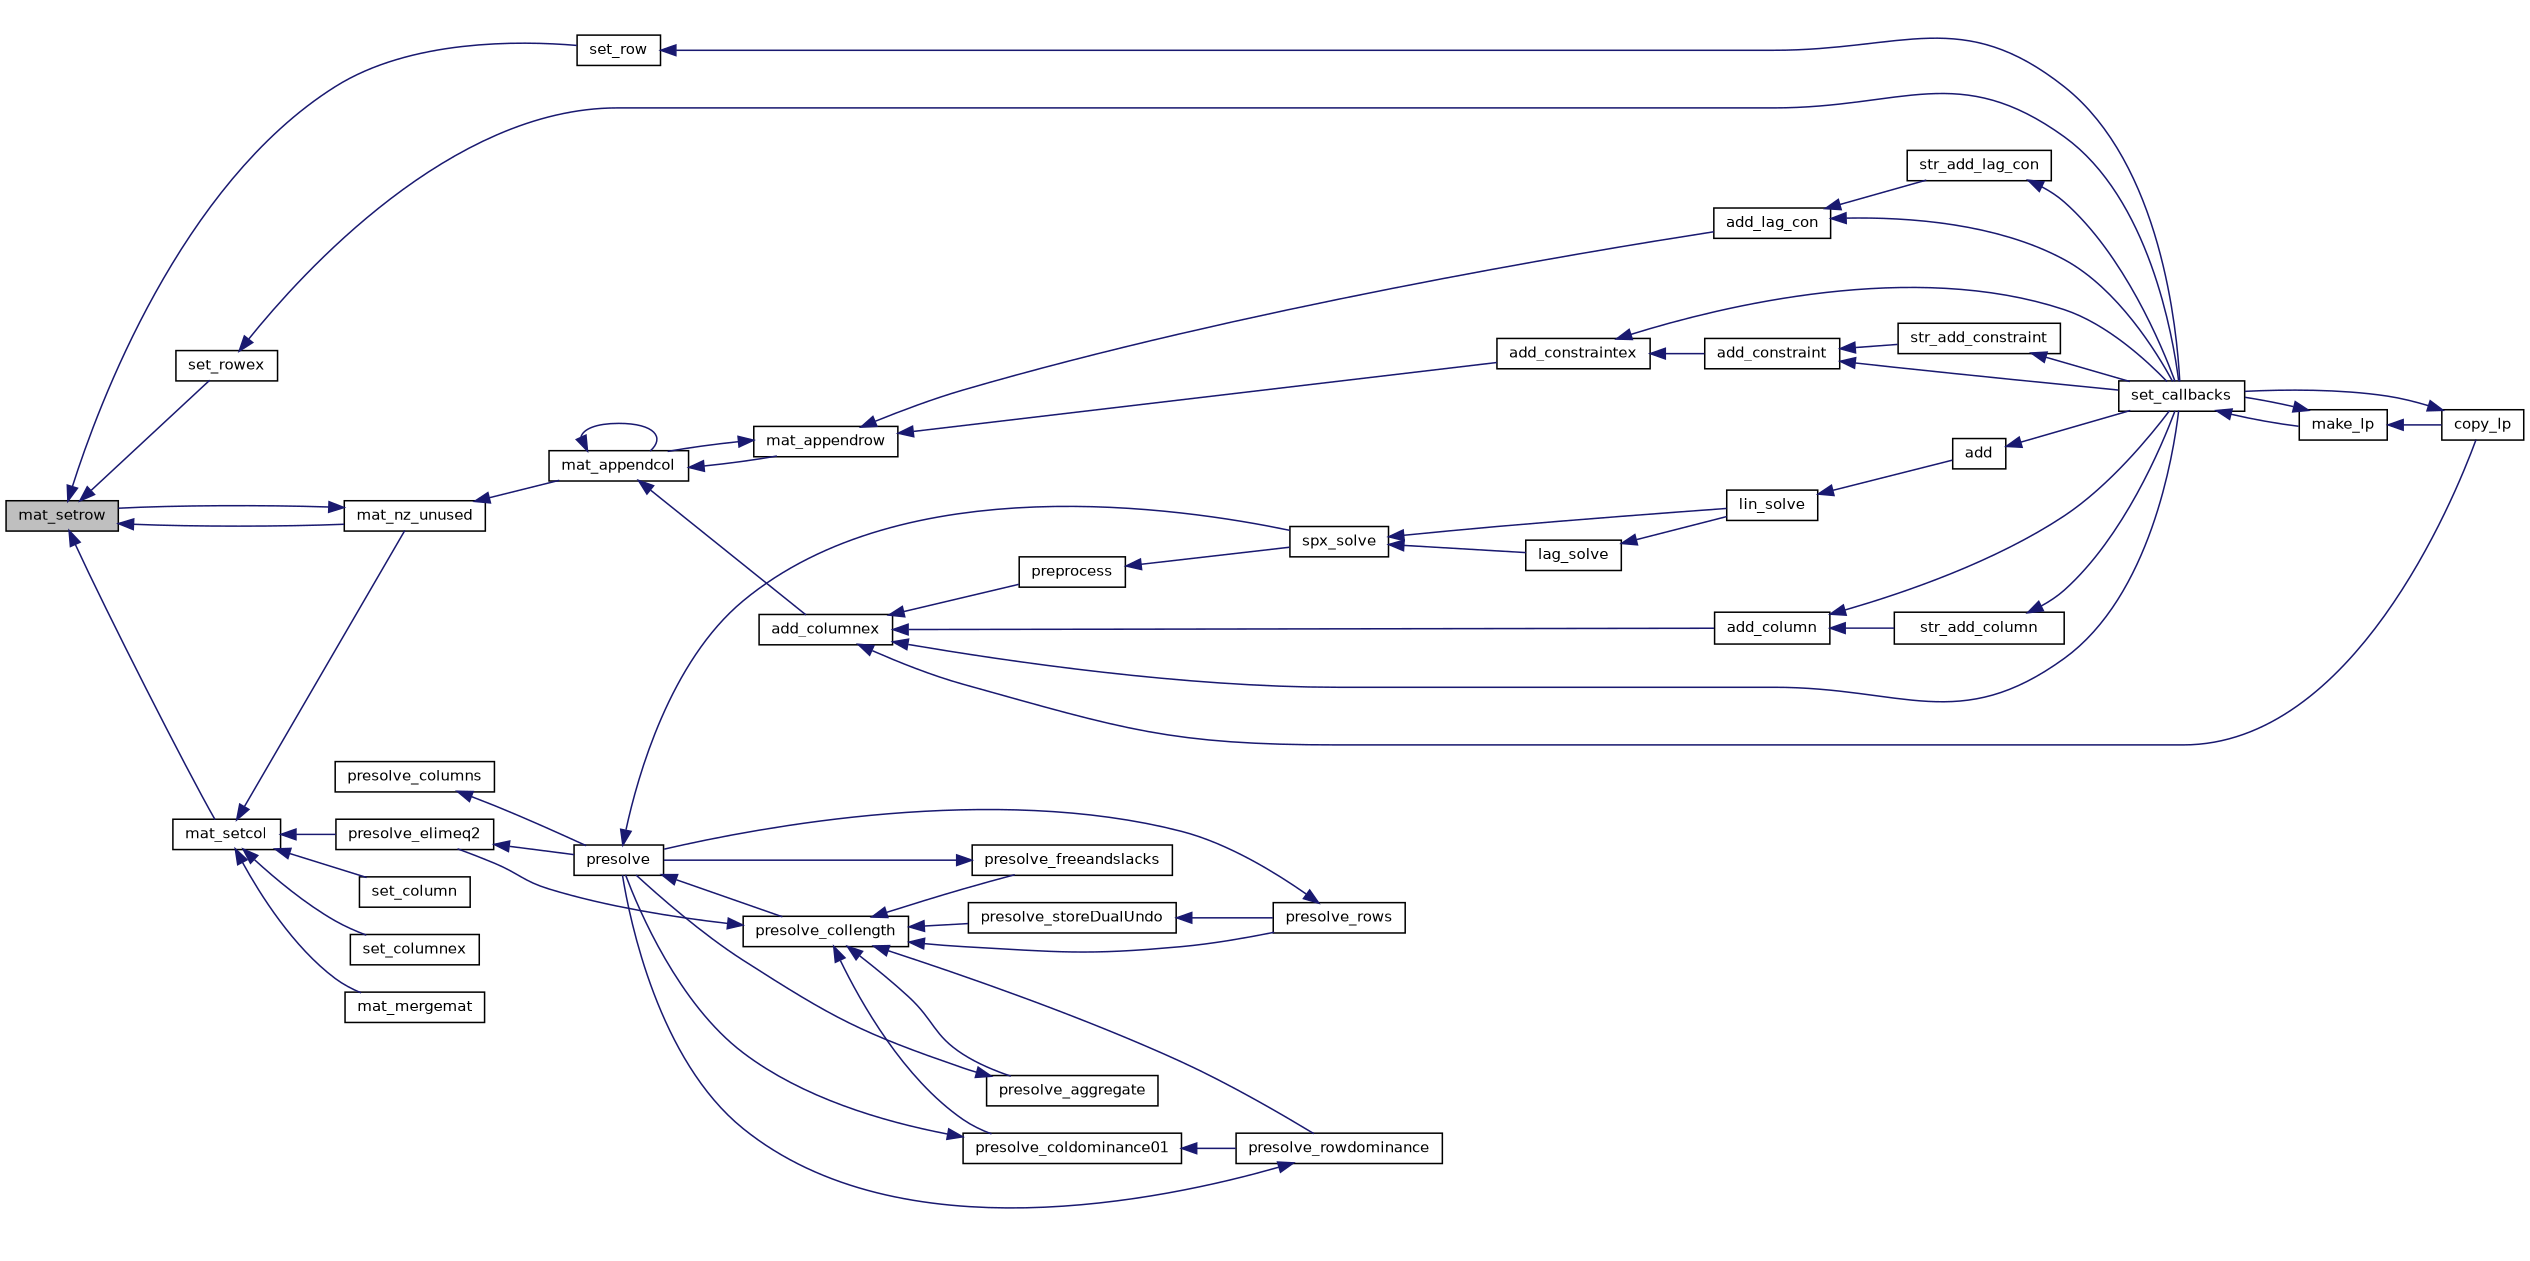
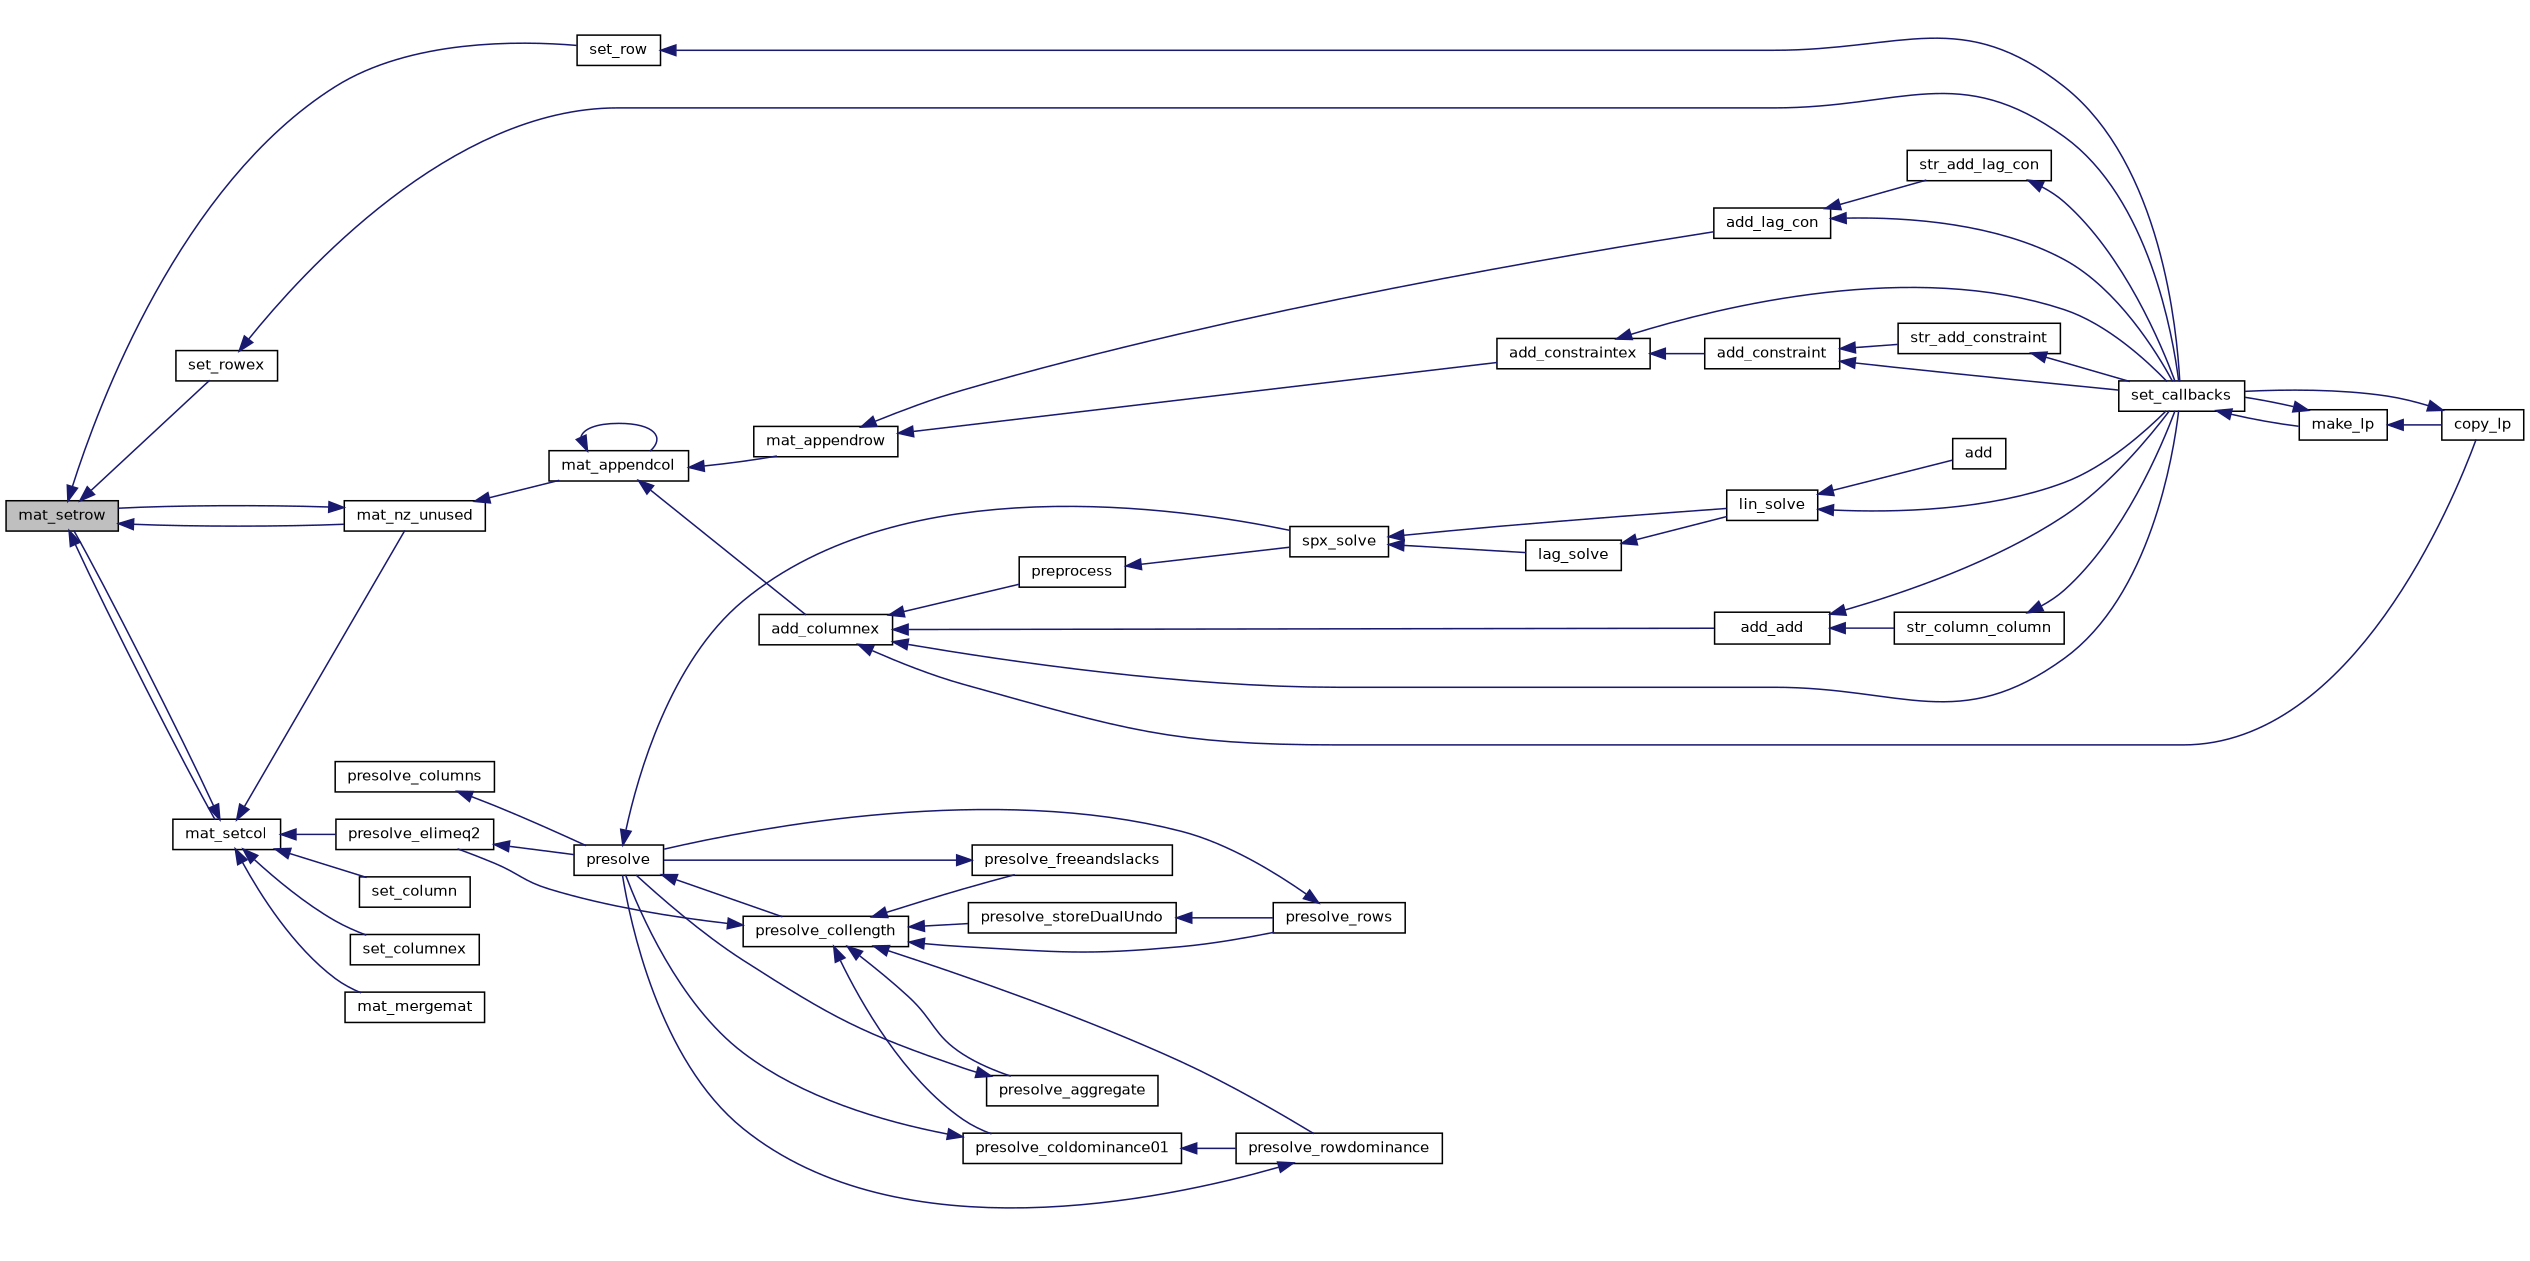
  digraph {
    rankdir=LR
    node [color=black fillcolor=white fontname=Helvetica fontsize=10 shape=record style=filled]
    edge [color=midnightblue dir=back fontname=Helvetica fontsize=10 labelfontname=Helvetica labelfontsize=10 style=solid]
    n1 [fillcolor=grey75 fontcolor=black height=0.2 label=mat_setrow width=0.4]
    n2 [height=0.2 label=set_row width=0.4]
    n3 [height=0.2 label=set_rowex width=0.4]
    n4 [height=0.2 label=mat_setcol width=0.4]
    n5 [height=0.2 label=mat_nz_unused width=0.4]
    n6 [height=0.2 label=set_callbacks width=0.4]
    n7 [height=0.2 label=set_column width=0.4]
    n8 [height=0.2 label=set_columnex width=0.4]
    n9 [height=0.2 label=mat_mergemat width=0.4]
    n10 [height=0.2 label=presolve_elimeq2 width=0.4]
    n11 [height=0.2 label=mat_appendcol width=0.4]
    n12 [height=0.2 label=make_lp width=0.4]
    n13 [height=0.2 label=copy_lp width=0.4]
    n14 [height=0.2 label=presolve width=0.4]
    n15 [height=0.2 label=add_columnex width=0.4]
    n16 [height=0.2 label=mat_appendrow width=0.4]
-   n17 [height=0.2 label=add_column width=0.4]
+   n17 [height=0.2 label=add_add width=0.4]
    n18 [height=0.2 label=preprocess width=0.4]
    n19 [height=0.2 label=add_constraintex width=0.4]
    n20 [height=0.2 label=add_lag_con width=0.4]
-   n21 [height=0.2 label=str_add_column width=0.4]
+   n21 [height=0.2 label=str_column_column width=0.4]
    n22 [height=0.2 label=spx_solve width=0.4]
    n23 [height=0.2 label=lag_solve width=0.4]
    n24 [height=0.2 label=lin_solve width=0.4]
    n25 [height=0.2 label=add width=0.4]
    n26 [height=0.2 label=add_constraint width=0.4]
    n27 [height=0.2 label=str_add_lag_con width=0.4]
    n28 [height=0.2 label=str_add_constraint width=0.4]
    n29 [height=0.2 label=presolve_collength width=0.4]
    n30 [height=0.2 label=presolve_storeDualUndo width=0.4]
    n31 [height=0.2 label=presolve_rows width=0.4]
    n32 [height=0.2 label=presolve_rowdominance width=0.4]
    n33 [height=0.2 label=presolve_coldominance01 width=0.4]
    n34 [height=0.2 label=presolve_aggregate width=0.4]
    n35 [height=0.2 label=presolve_freeandslacks width=0.4]
    n36 [height=0.2 label=presolve_columns width=0.4]
    n1 -> n2
    n1 -> n3
    n1 -> n4
    n1 -> n5
    n2 -> n6
    n3 -> n6
+   n4 -> n1
    n4 -> n5
    n4 -> n7
    n4 -> n8
    n4 -> n9
    n4 -> n10
    n5 -> n1
    n5 -> n11
    n6 -> n12
    n10 -> n14
    n11 -> n11
    n11 -> n15
    n11 -> n16
    n12 -> n6
    n12 -> n13
    n13 -> n6
    n14 -> n22
    n14 -> n29
    n15 -> n6
    n15 -> n13
    n15 -> n17
    n15 -> n18
-   n16 -> n11
    n16 -> n19
    n16 -> n20
    n17 -> n6
    n17 -> n21
    n18 -> n22
    n19 -> n6
    n19 -> n26
    n20 -> n6
    n20 -> n27
    n21 -> n6
    n22 -> n23
    n22 -> n24
    n23 -> n24
    n24 -> n25
-   n25 -> n6
+   n24 -> n6
    n26 -> n6
    n26 -> n28
    n27 -> n6
    n28 -> n6
    n29 -> n10
    n29 -> n30
    n29 -> n31
    n29 -> n32
    n29 -> n33
    n29 -> n34
    n29 -> n35
    n30 -> n31
    n31 -> n14
    n32 -> n14
    n33 -> n14
    n33 -> n32
    n34 -> n14
    n35 -> n14
    n36 -> n14
  }
